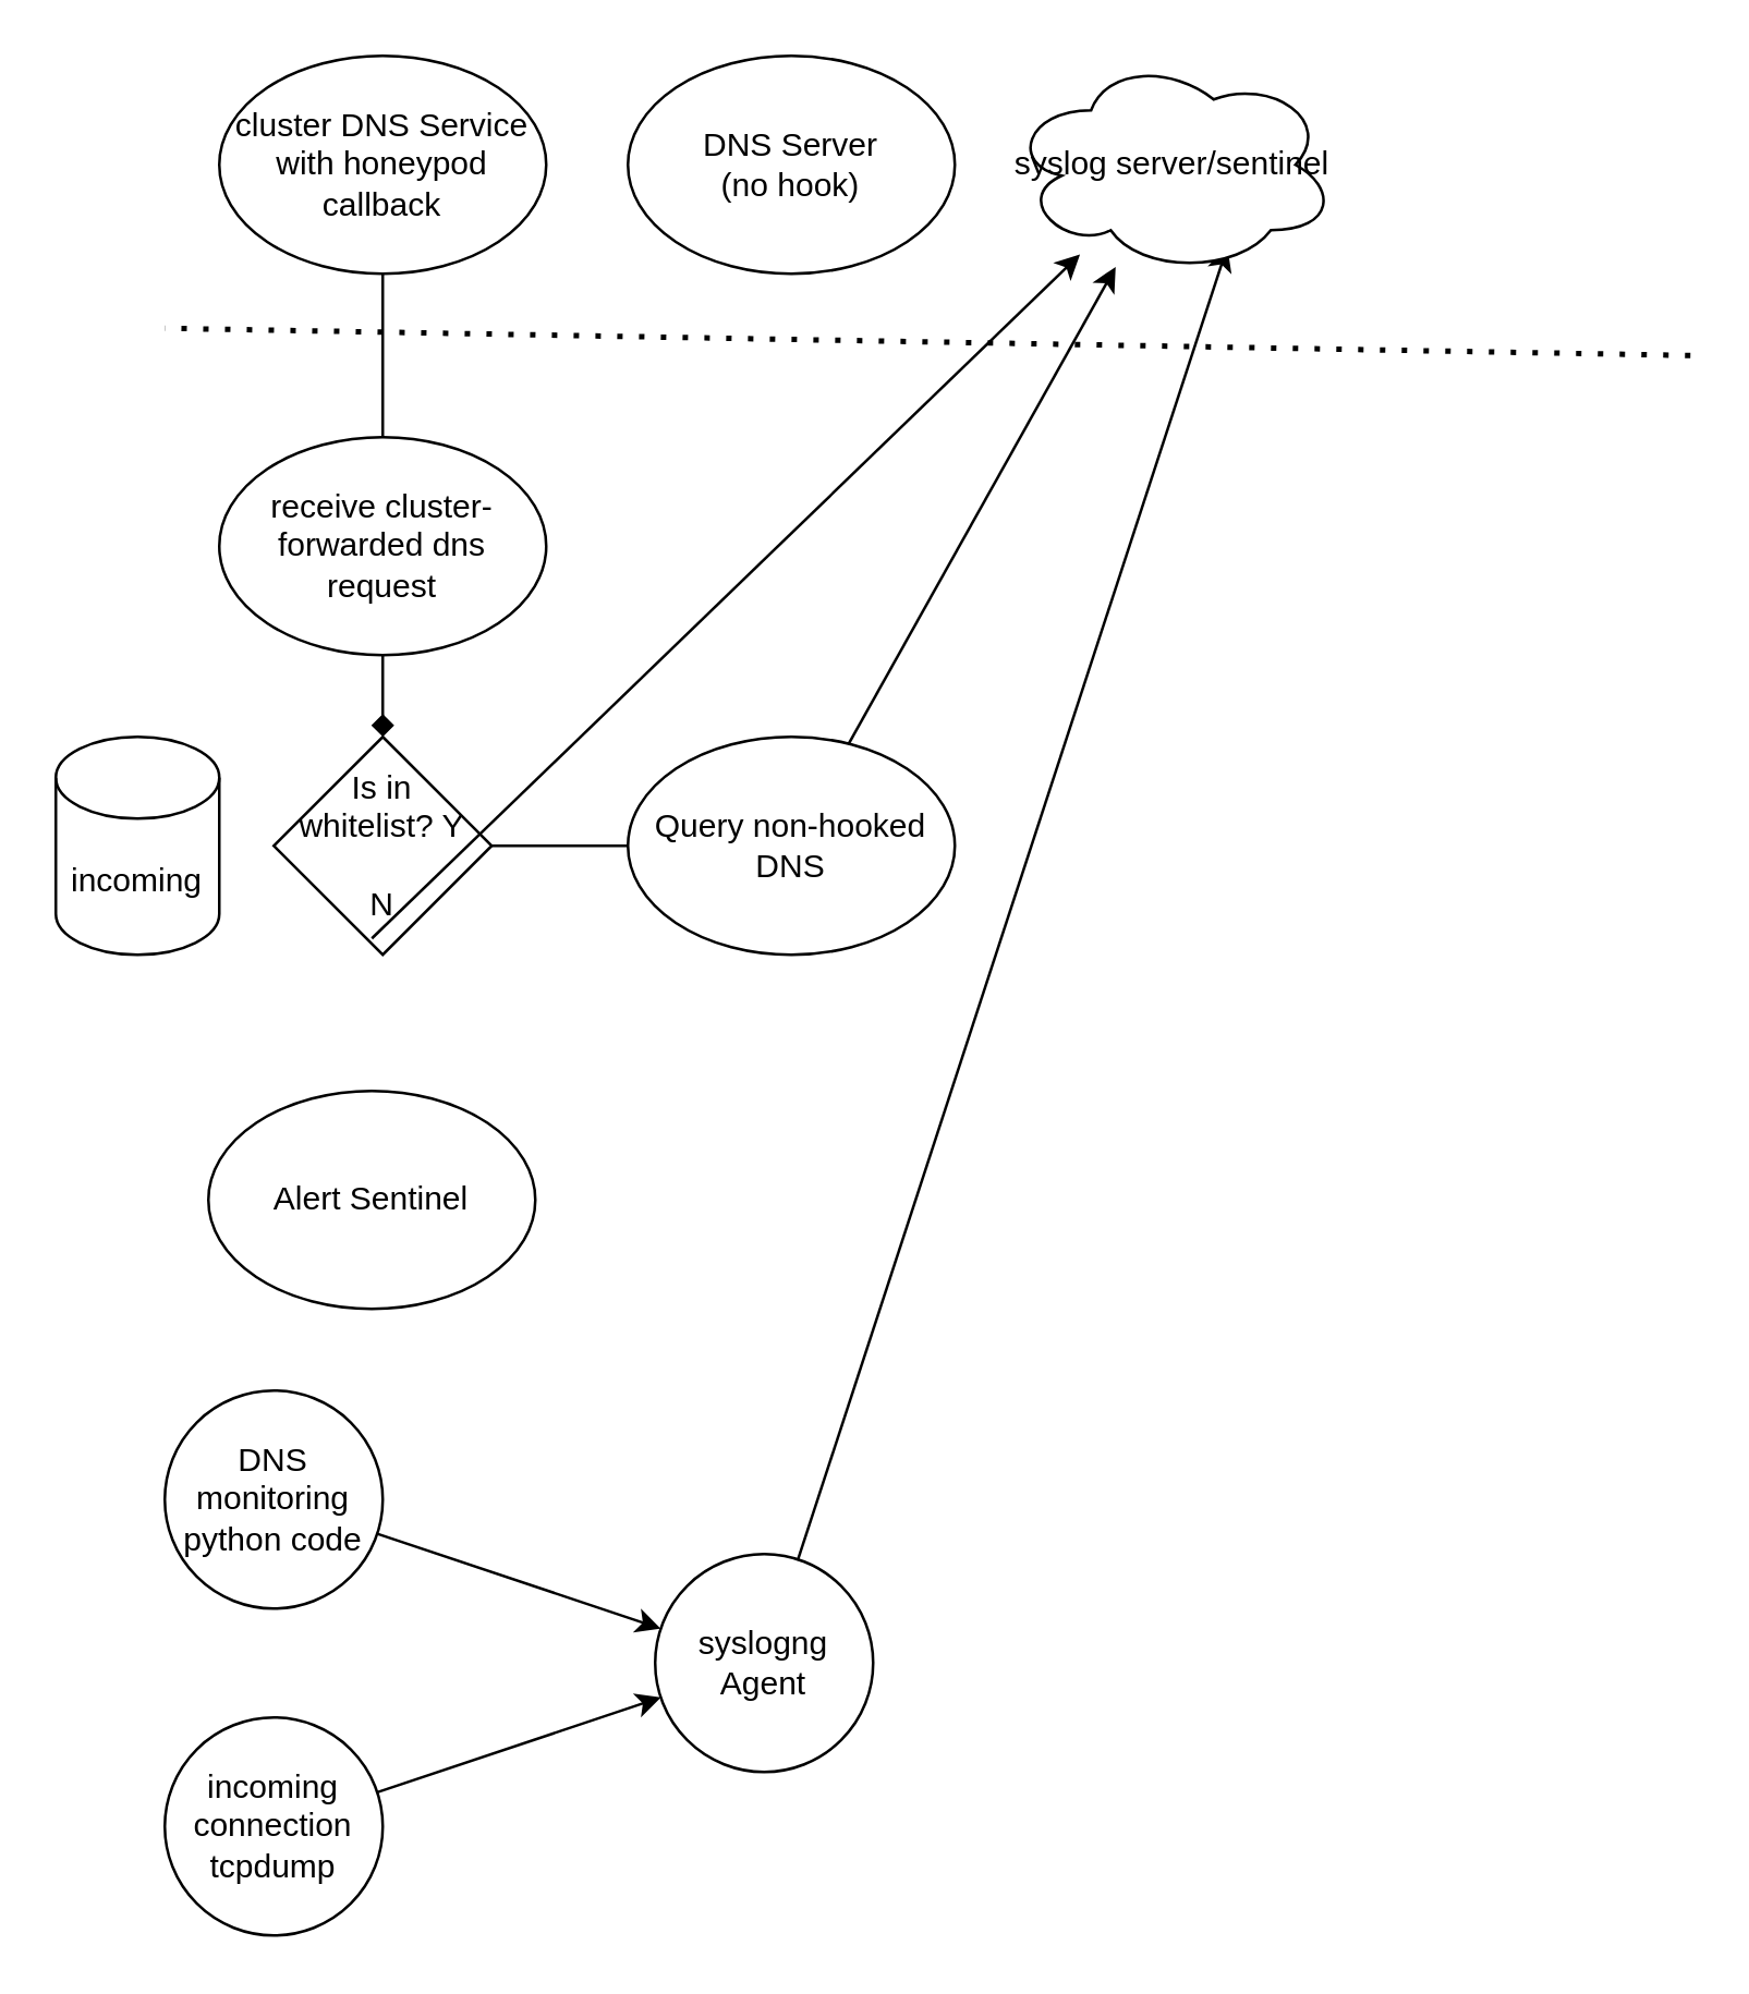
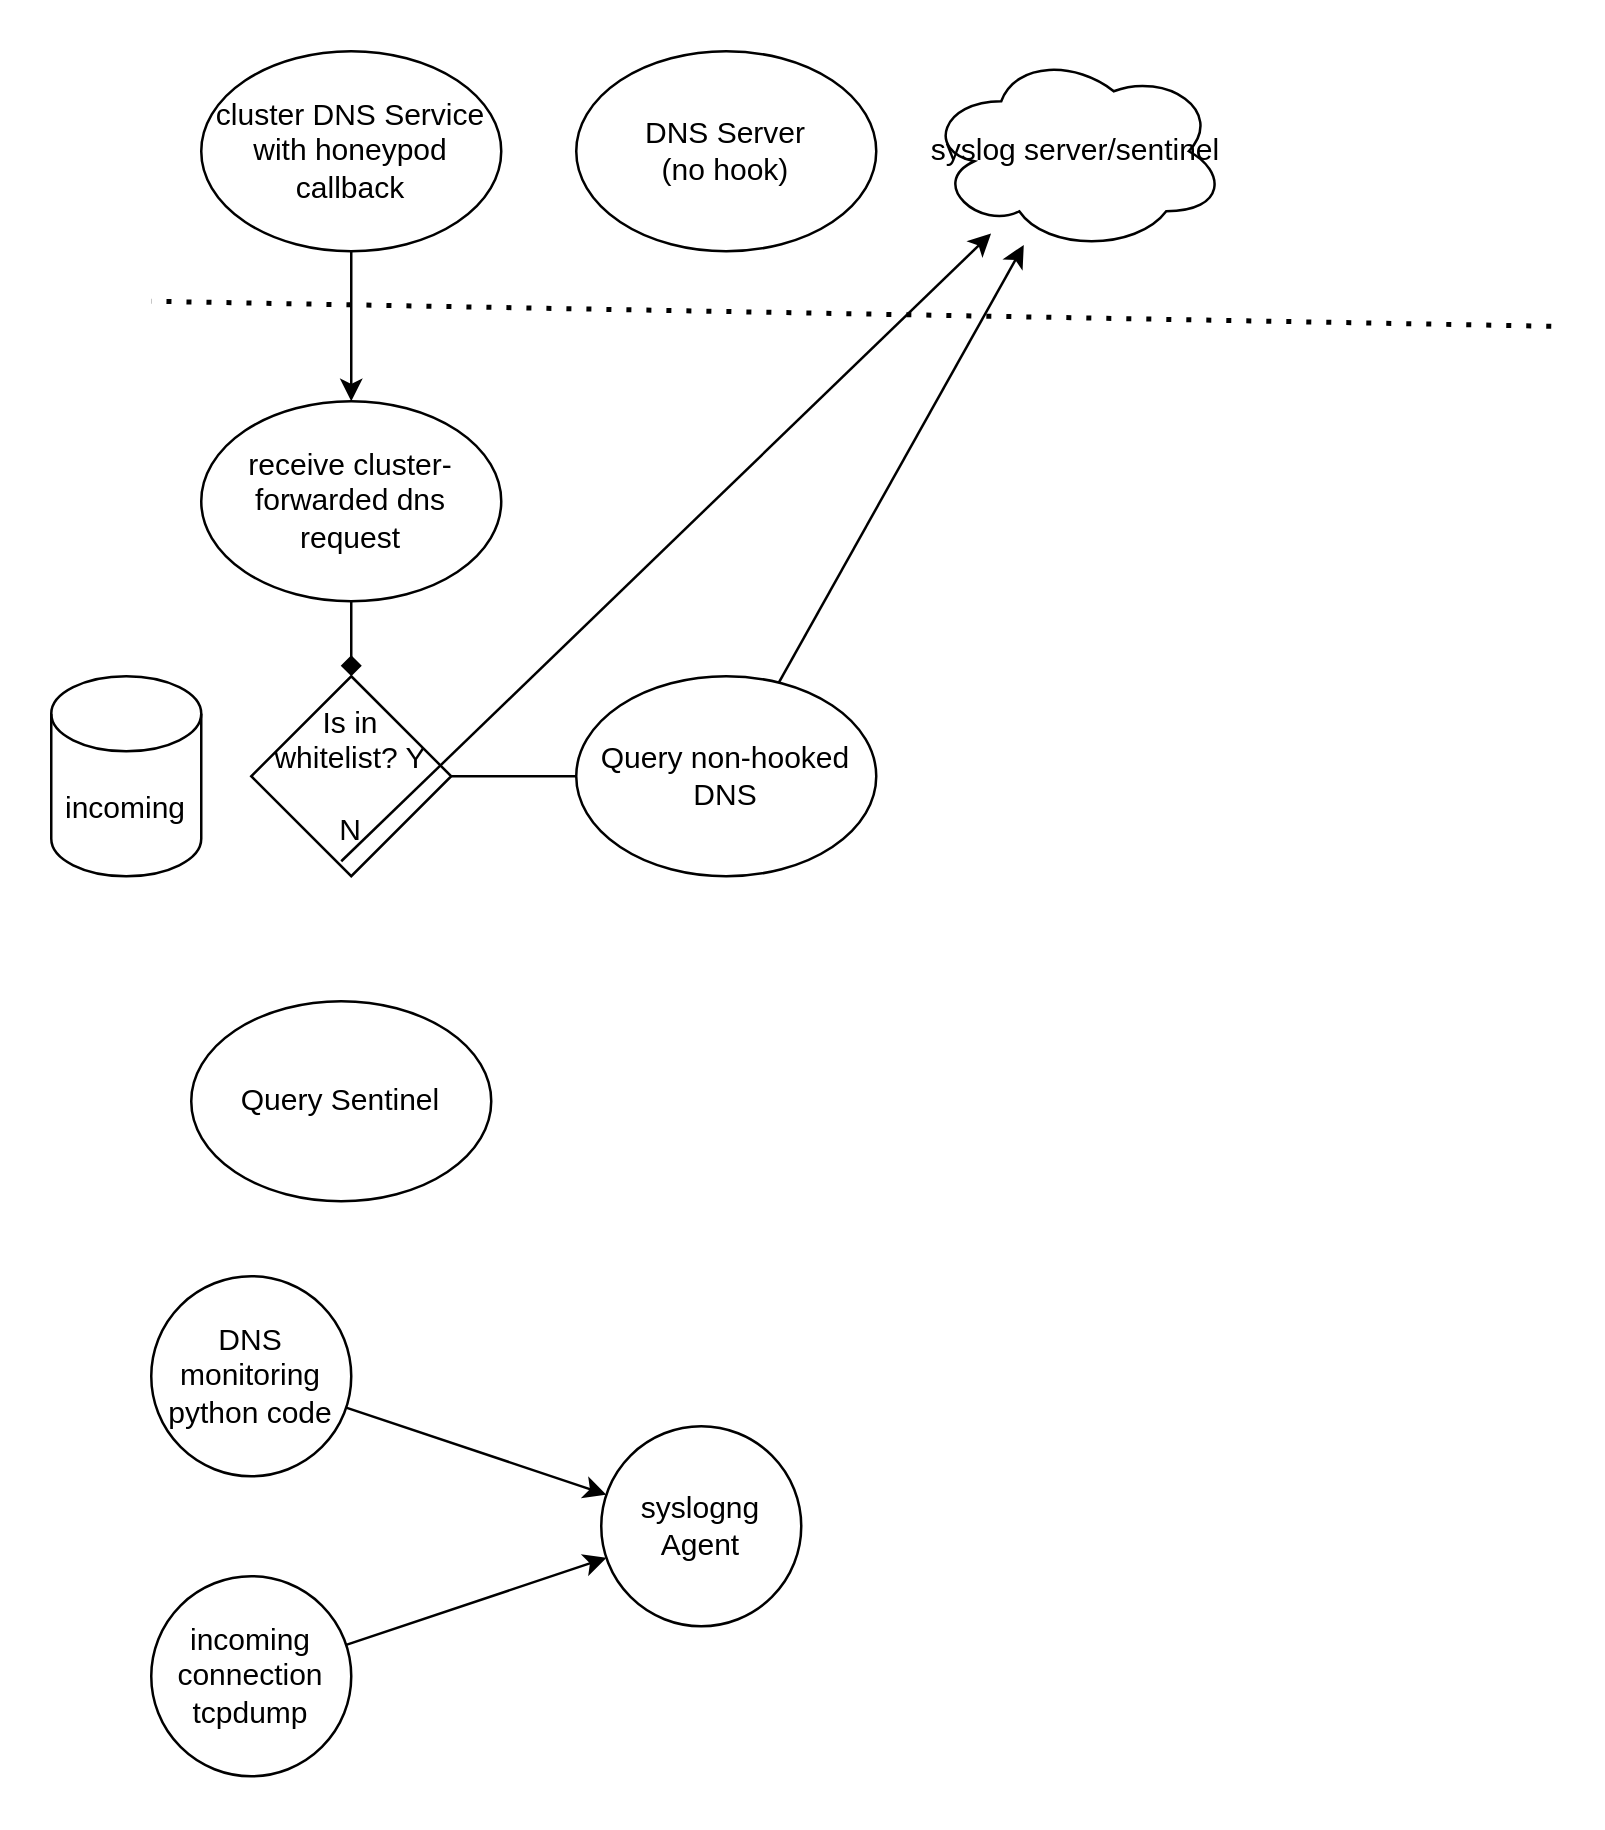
  <mxCell id="0" />
  <mxCell id="1" parent="0" />
  <mxCell id="2" value="receive cluster-forwarded dns request" style="ellipse;whiteSpace=wrap;html=1;" parent="1" vertex="1"><mxGeometry x="80" y="160" width="120" height="80" as="geometry" /></mxCell>
  <mxCell id="3" value="Is in &lt;br&gt;whitelist? Y&lt;br&gt;&lt;br&gt;N" style="rhombus;whiteSpace=wrap;html=1;" parent="1" vertex="1"><mxGeometry x="100" y="270" width="80" height="80" as="geometry" /></mxCell>
  <mxCell id="4" value="incoming" style="shape=cylinder3;whiteSpace=wrap;html=1;boundedLbl=1;backgroundOutline=1;size=15;" parent="1" vertex="1"><mxGeometry x="20" y="270" width="60" height="80" as="geometry" /></mxCell>
  <mxCell id="5" value="" style="endArrow=diamond;html=1;rounded=0;" parent="1" source="2" target="3" edge="1"><mxGeometry width="50" height="50" relative="1" as="geometry"><mxPoint x="400" y="500" as="sourcePoint" /><mxPoint x="450" y="450" as="targetPoint" /></mxGeometry></mxCell>
  <mxCell id="6" value="" style="endArrow=classic;html=1;rounded=0;exitX=1;exitY=0.5;exitDx=0;exitDy=0;" parent="1" source="3" edge="1"><mxGeometry width="50" height="50" relative="1" as="geometry"><mxPoint x="400" y="480" as="sourcePoint" /><mxPoint x="240" y="310" as="targetPoint" /></mxGeometry></mxCell>
  <mxCell id="7" value="Query non-hooked DNS" style="ellipse;whiteSpace=wrap;html=1;" parent="1" vertex="1"><mxGeometry x="230" y="270" width="120" height="80" as="geometry" /></mxCell>
  <mxCell id="8" value="" style="endArrow=classic;html=1;rounded=0;exitX=0.45;exitY=0.925;exitDx=0;exitDy=0;exitPerimeter=0;" parent="1" source="3" target="19" edge="1"><mxGeometry width="50" height="50" relative="1" as="geometry"><mxPoint x="400" y="480" as="sourcePoint" /><mxPoint x="136" y="440" as="targetPoint" /></mxGeometry></mxCell>
- <mxCell id="9" value="Alert Sentinel" style="ellipse;whiteSpace=wrap;html=1;" parent="1" vertex="1"><mxGeometry x="76" y="400" width="120" height="80" as="geometry" /></mxCell>
+ <mxCell id="9" value="Query Sentinel" style="ellipse;whiteSpace=wrap;html=1;" parent="1" vertex="1"><mxGeometry x="76" y="400" width="120" height="80" as="geometry" /></mxCell>
  <mxCell id="10" value="DNS Server &lt;br&gt;(no hook)" style="ellipse;whiteSpace=wrap;html=1;" parent="1" vertex="1"><mxGeometry x="230" y="20" width="120" height="80" as="geometry" /></mxCell>
  <mxCell id="11" value="" style="endArrow=classic;html=1;rounded=0;" parent="1" source="7" target="19" edge="1"><mxGeometry width="50" height="50" relative="1" as="geometry"><mxPoint x="400" y="360" as="sourcePoint" /><mxPoint x="450" y="310" as="targetPoint" /></mxGeometry></mxCell>
  <mxCell id="12" value="DNS monitoring python code&lt;br&gt;" style="ellipse;whiteSpace=wrap;html=1;aspect=fixed;" parent="1" vertex="1"><mxGeometry x="60" y="510" width="80" height="80" as="geometry" /></mxCell>
  <mxCell id="13" value="incoming connection&lt;br&gt;tcpdump" style="ellipse;whiteSpace=wrap;html=1;aspect=fixed;" parent="1" vertex="1"><mxGeometry x="60" y="630" width="80" height="80" as="geometry" /></mxCell>
  <mxCell id="14" value="" style="endArrow=classic;html=1;rounded=0;" parent="1" source="12" edge="1"><mxGeometry width="50" height="50" relative="1" as="geometry"><mxPoint x="400" y="440" as="sourcePoint" /><mxPoint x="242.053" y="597.351" as="targetPoint" /></mxGeometry></mxCell>
  <mxCell id="15" value="" style="endArrow=classic;html=1;rounded=0;" parent="1" source="13" edge="1"><mxGeometry width="50" height="50" relative="1" as="geometry"><mxPoint x="400" y="440" as="sourcePoint" /><mxPoint x="242.053" y="622.649" as="targetPoint" /></mxGeometry></mxCell>
  <mxCell id="16" value="syslogng Agent" style="ellipse;whiteSpace=wrap;html=1;aspect=fixed;" parent="1" vertex="1"><mxGeometry x="240" y="570" width="80" height="80" as="geometry" /></mxCell>
- <mxCell id="17" value="" style="endArrow=classic;html=1;rounded=0;entryX=0.667;entryY=0.875;entryDx=0;entryDy=0;entryPerimeter=0;" parent="1" source="16" edge="1" target="19"><mxGeometry width="50" height="50" relative="1" as="geometry"><mxPoint x="400" y="430" as="sourcePoint" /><mxPoint x="700" y="290" as="targetPoint" /></mxGeometry></mxCell>
  <mxCell id="18" value="" style="endArrow=none;dashed=1;html=1;dashPattern=1 3;strokeWidth=2;rounded=0;" parent="1" edge="1"><mxGeometry width="50" height="50" relative="1" as="geometry"><mxPoint x="620" y="130" as="sourcePoint" /><mxPoint x="60" y="120" as="targetPoint" /></mxGeometry></mxCell>
  <mxCell id="19" value="syslog server/sentinel&lt;br&gt;" style="ellipse;shape=cloud;whiteSpace=wrap;html=1;" parent="1" vertex="1"><mxGeometry x="370" y="20" width="120" height="80" as="geometry" /></mxCell>
  <mxCell id="20" value="cluster DNS Service with honeypod callback" style="ellipse;whiteSpace=wrap;html=1;" vertex="1" parent="1"><mxGeometry x="80" y="20" width="120" height="80" as="geometry" /></mxCell>
- <mxCell id="21" value="" style="endArrow=none;html=1;rounded=0;" edge="1" parent="1" source="20" target="2"><mxGeometry width="50" height="50" relative="1" as="geometry"><mxPoint x="170" y="120" as="sourcePoint" /><mxPoint x="430" y="160" as="targetPoint" /></mxGeometry></mxCell>
+ <mxCell id="21" value="" style="endArrow=classic;html=1;rounded=0;" edge="1" parent="1" source="20" target="2"><mxGeometry width="50" height="50" relative="1" as="geometry"><mxPoint x="170" y="120" as="sourcePoint" /><mxPoint x="430" y="160" as="targetPoint" /></mxGeometry></mxCell>
